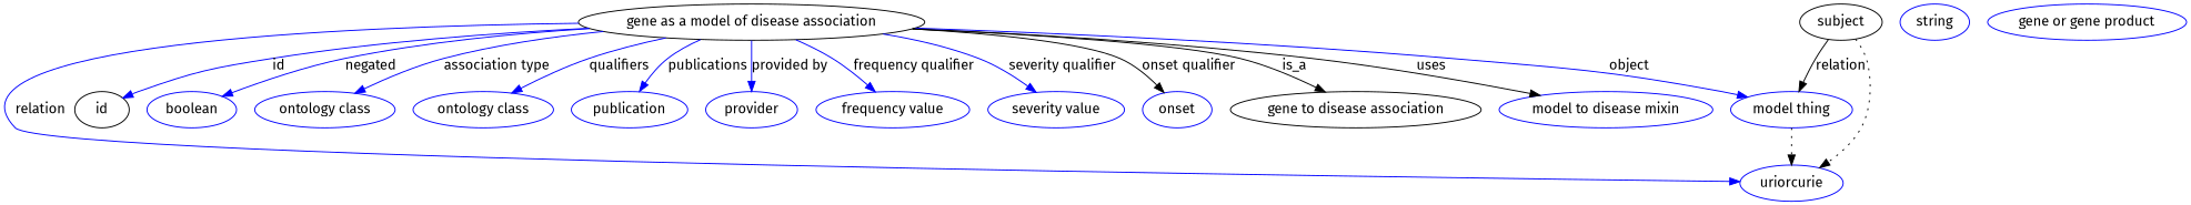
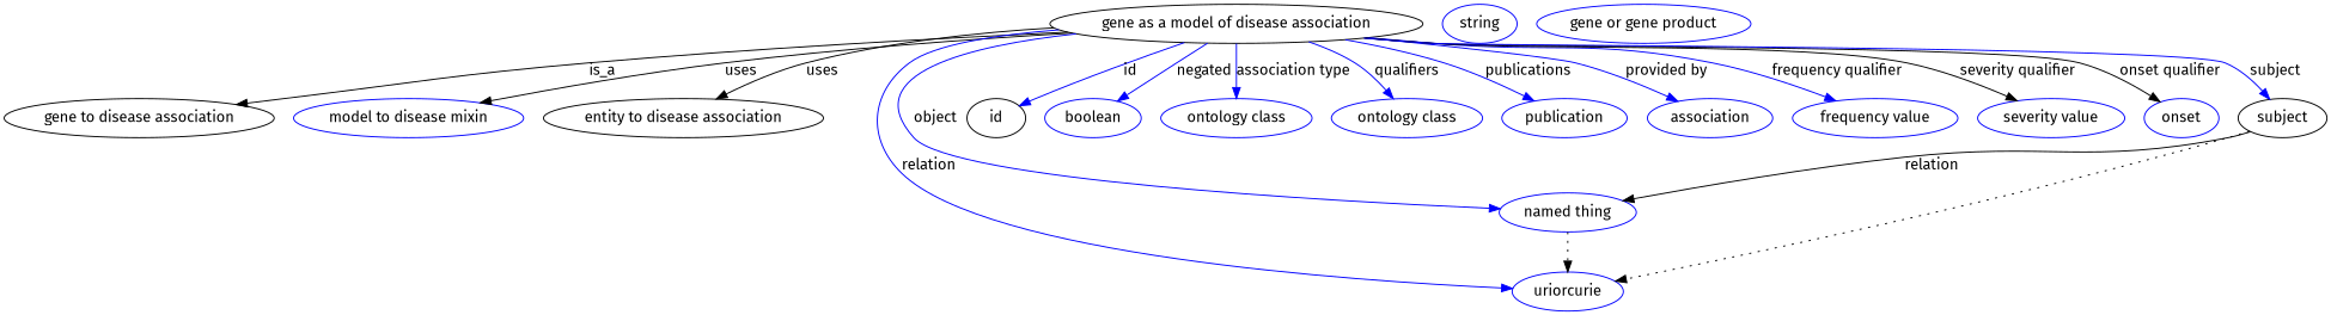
  digraph {
    fontname="Fira Sans"
    node [fontname="Fira Sans" color=blue]
    edge [fontname="Fira Sans" color=blue style=solid]
    n1 [height=0.5 label="gene as a model of disease association" width=4.0982 color=""]
    "gene to disease association" [height=0.5 width=2.9428 color=""]
    "model to disease mixin" [height=0.5 width=2.5998]
+   "entity to disease association" [height=0.5 width=3.0331 color=""]
    n5 [height=0.5 label=uriorcurie width=1.2638]
-   n6 [height=0.5 label="model thing" width=1.5346]
+   n6 [height=0.5 label="named thing" width=1.5346]
    id [height=0.5 width=0.75 color=""]
    n8 [height=0.5 label=boolean width=1.0652]
    n9 [height=0.5 label="ontology class" width=1.7151]
    n10 [height=0.5 label="ontology class" width=1.7151]
    n11 [height=0.5 label=publication width=1.3902]
-   n12 [height=0.5 label=provider width=1.1193]
+   n12 [height=0.5 label=association width=1.1193]
    n13 [height=0.5 label="frequency value" width=1.8776]
    n14 [height=0.5 label="severity value" width=1.661]
    n15 [height=0.5 label=onset width=0.81243]
    subject [height=0.5 width=0.99297 color=""]
    n17 [height=0.5 label=string width=0.84854]
    n18 [height=0.5 label="gene or gene product" width=2.3651]
    n1 -> "gene to disease association" [label=is_a color="" style=""]
    n1 -> "model to disease mixin" [label=uses color="" style=""]
+   n1 -> "entity to disease association" [label=uses color="" style=""]
    n1 -> n5 [label=relation]
    n1 -> n6 [label=object]
    n1 -> id [label=id]
    n1 -> n8 [label=negated]
    n1 -> n9 [label="association type"]
    n1 -> n10 [label=qualifiers]
    n1 -> n11 [label=publications]
    n1 -> n12 [label="provided by"]
    n1 -> n13 [label="frequency qualifier"]
-   n1 -> n14 [label="severity qualifier"]
+   n1 -> n14 [color=black label="severity qualifier"]
    n1 -> n15 [color=black label="onset qualifier"]
+   n1 -> subject [label=subject]
    n6 -> n5 [style=dotted color=""]
    subject -> n5 [style=dotted color=""]
    subject -> n6 [label=relation color="" style=""]
  }
